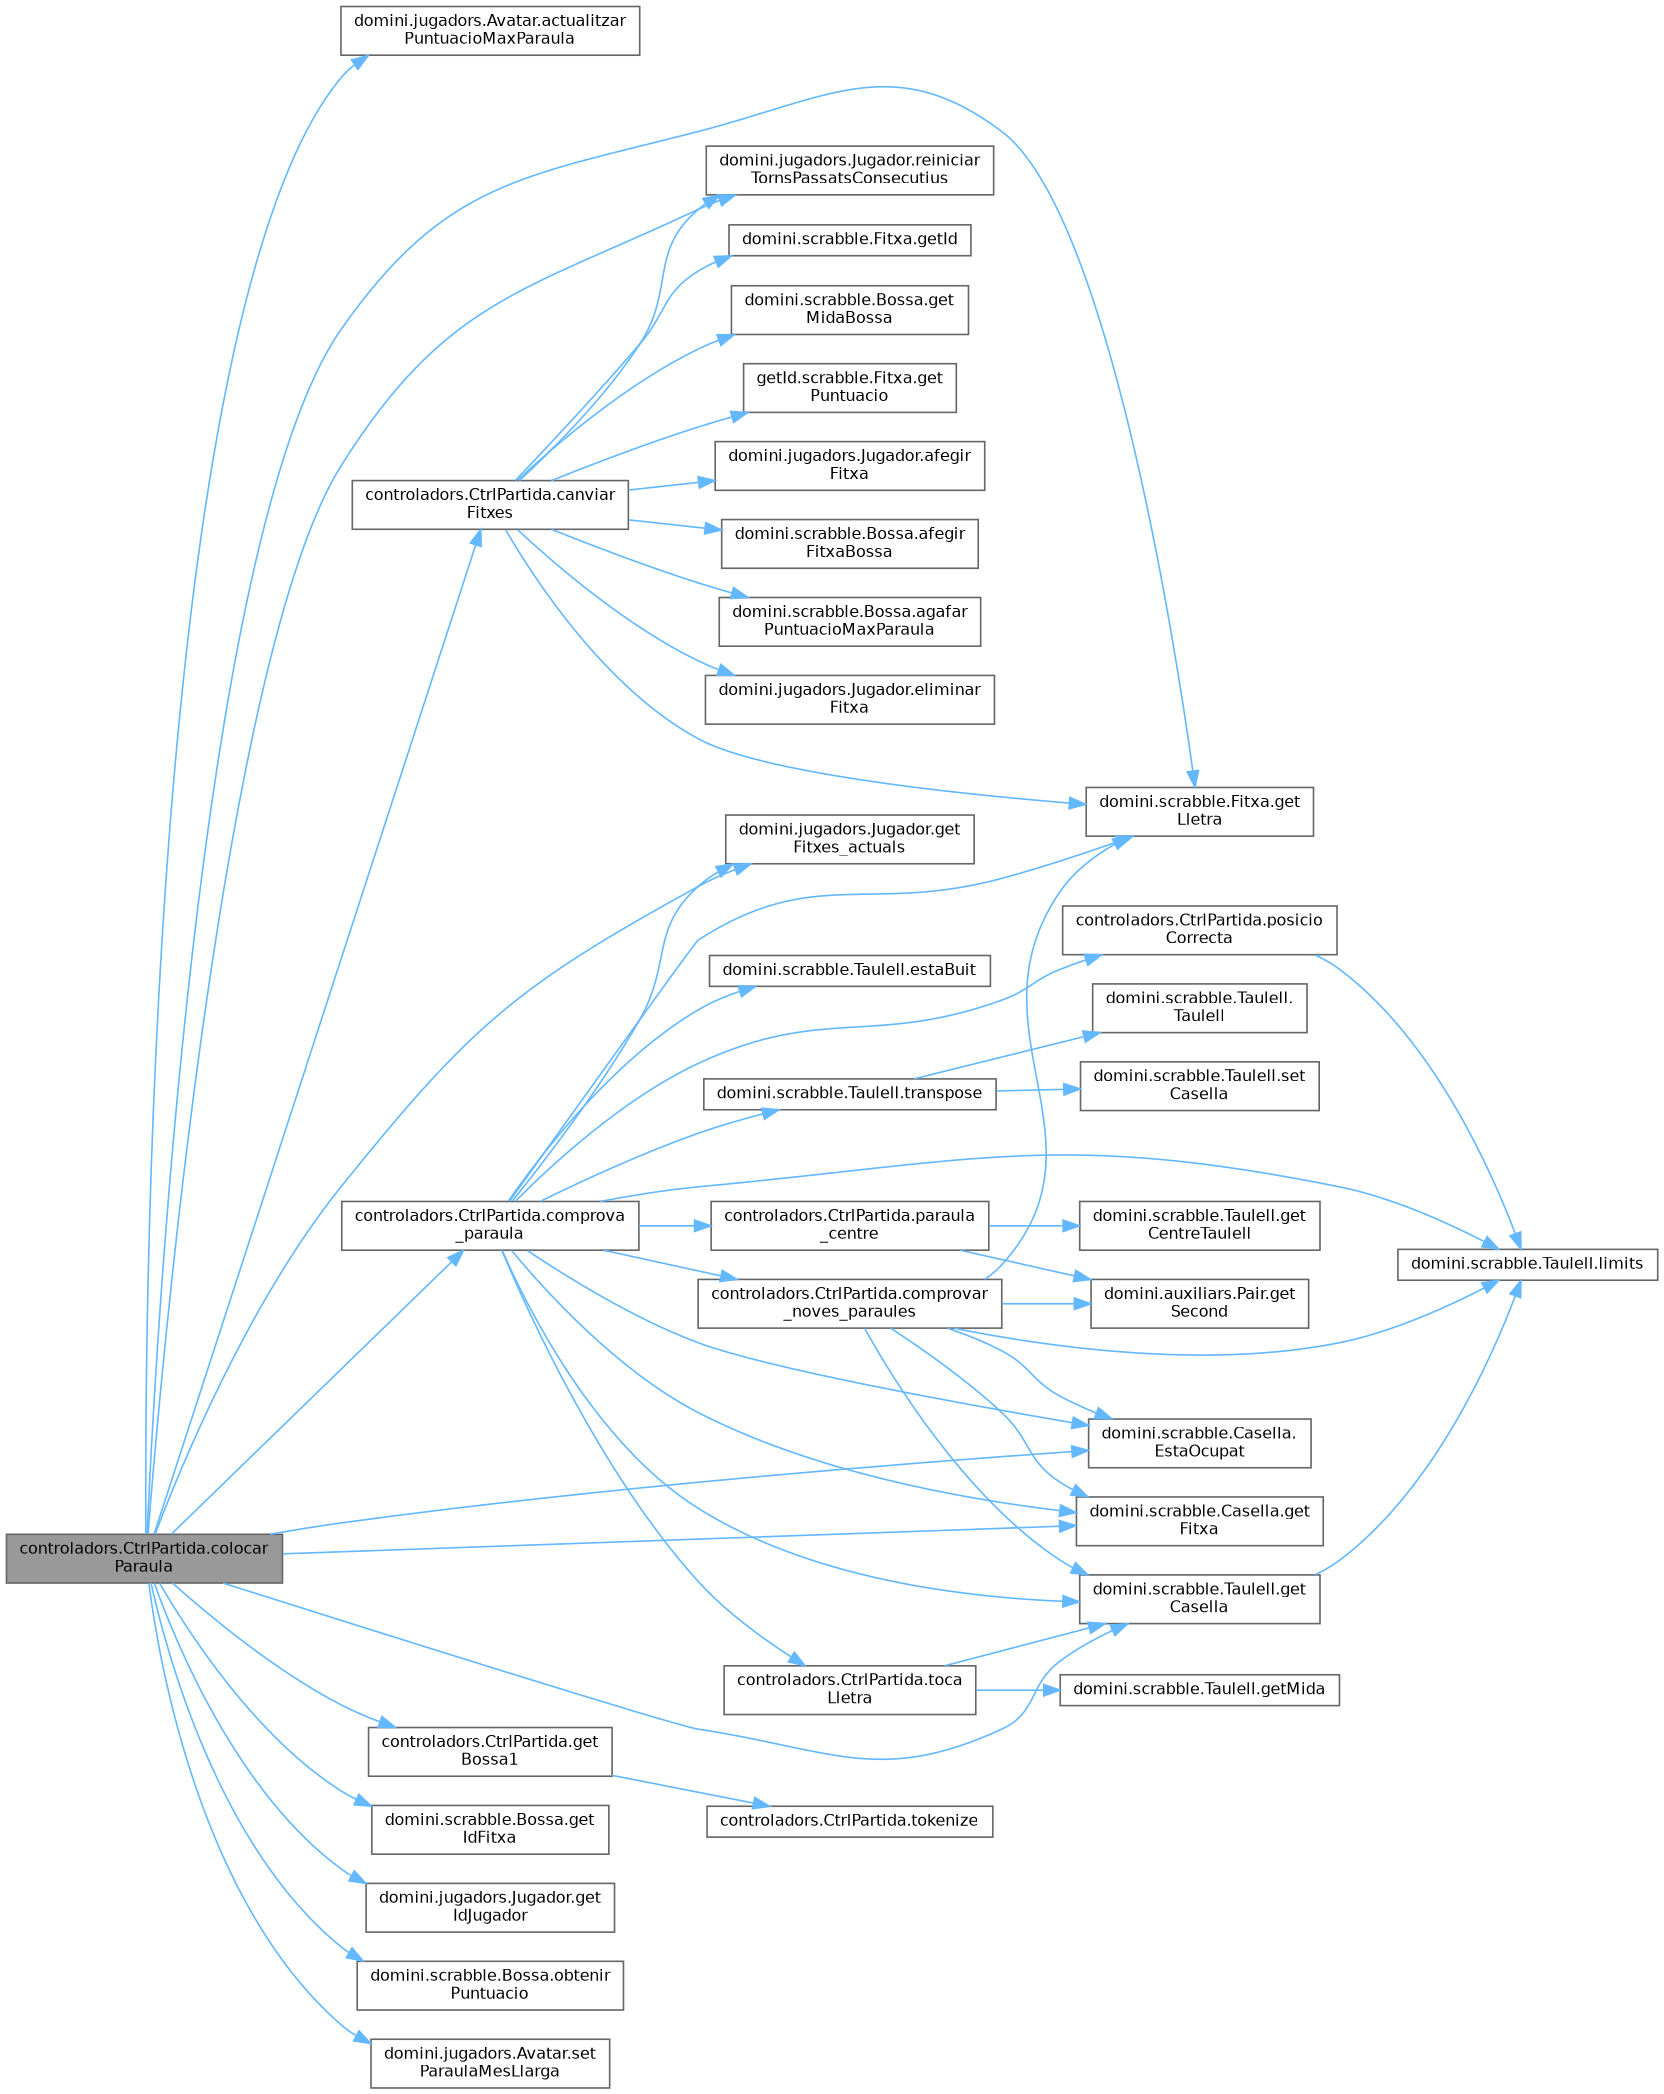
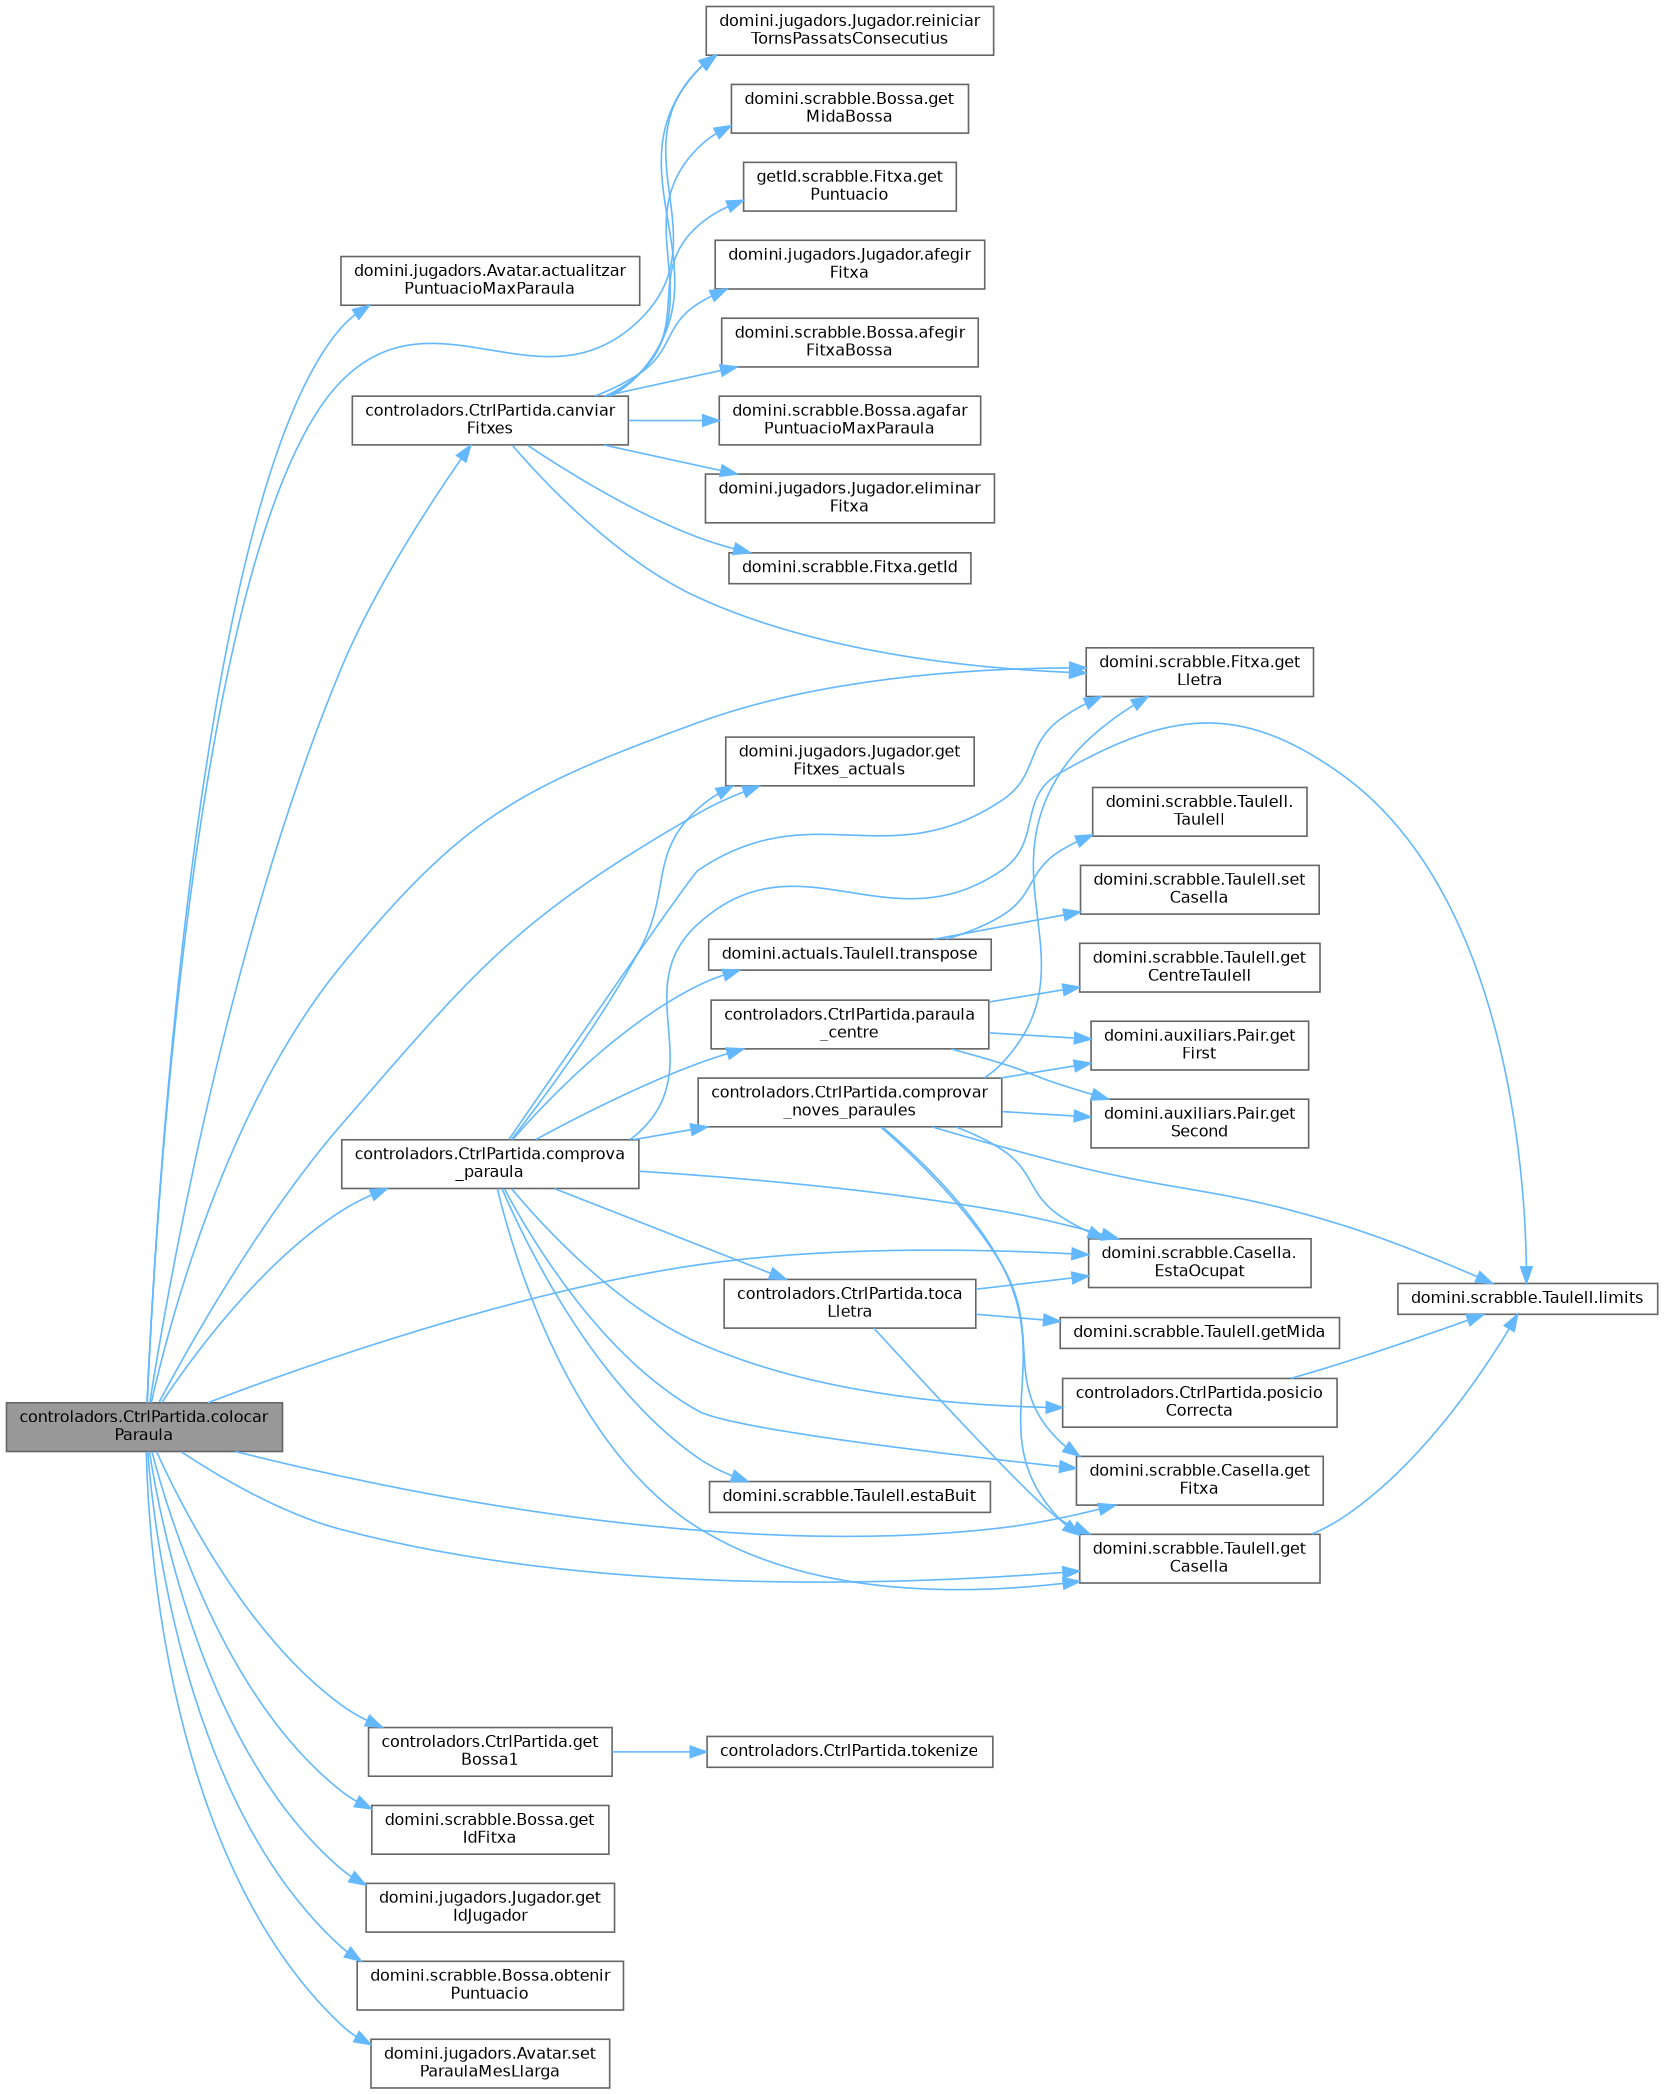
  digraph {
    rankdir=LR
    node [color=grey40 fillcolor=white fontname=Helvetica fontsize=10 shape=box style=filled]
    edge [color=steelblue1 fontname=Helvetica fontsize=10 labelfontname=Helvetica labelfontsize=10 style=solid]
    n1 [color=gray40 fillcolor=grey60 fontcolor=black height=0.2 label="controladors.CtrlPartida.colocar\lParaula" width=0.4]
    n2 [height=0.2 label="domini.jugadors.Avatar.actualitzar\lPuntuacioMaxParaula" width=0.4]
    n3 [height=0.2 label="controladors.CtrlPartida.canviar\lFitxes" width=0.4]
    n4 [height=0.2 label="domini.scrabble.Fitxa.get\lLletra" width=0.4]
    n5 [height=0.2 label="domini.jugadors.Jugador.reiniciar\lTornsPassatsConsecutius" width=0.4]
    n6 [height=0.2 label="controladors.CtrlPartida.comprova\l_paraula" width=0.4]
    n7 [height=0.2 label="domini.scrabble.Casella.\lEstaOcupat" width=0.4]
    n8 [height=0.2 label="domini.scrabble.Taulell.get\lCasella" width=0.4]
    n9 [height=0.2 label="domini.scrabble.Casella.get\lFitxa" width=0.4]
    n10 [height=0.2 label="domini.jugadors.Jugador.get\lFitxes_actuals" width=0.4]
    n11 [height=0.2 label="controladors.CtrlPartida.get\lBossa1" width=0.4]
    n12 [height=0.2 label="domini.scrabble.Bossa.get\lIdFitxa" width=0.4]
    n13 [height=0.2 label="domini.jugadors.Jugador.get\lIdJugador" width=0.4]
    n14 [height=0.2 label="domini.scrabble.Bossa.obtenir\lPuntuacio" width=0.4]
    n15 [height=0.2 label="domini.jugadors.Avatar.set\lParaulaMesLlarga" width=0.4]
    n16 [height=0.2 label="domini.jugadors.Jugador.afegir\lFitxa" width=0.4]
    n17 [height=0.2 label="domini.scrabble.Bossa.afegir\lFitxaBossa" width=0.4]
    n18 [height=0.2 label="domini.scrabble.Bossa.agafar\lPuntuacioMaxParaula" width=0.4]
    n19 [height=0.2 label="domini.jugadors.Jugador.eliminar\lFitxa" width=0.4]
    n20 [height=0.2 label="domini.scrabble.Fitxa.getId" width=0.4]
    n21 [height=0.2 label="domini.scrabble.Bossa.get\lMidaBossa" width=0.4]
    n22 [height=0.2 label="getId.scrabble.Fitxa.get\lPuntuacio" width=0.4]
    n23 [height=0.2 label="controladors.CtrlPartida.comprovar\l_noves_paraules" width=0.4]
    n24 [height=0.2 label="domini.scrabble.Taulell.limits" width=0.4]
    n25 [height=0.2 label="domini.scrabble.Taulell.estaBuit" width=0.4]
    n26 [height=0.2 label="controladors.CtrlPartida.paraula\l_centre" width=0.4]
    n27 [height=0.2 label="controladors.CtrlPartida.posicio\lCorrecta" width=0.4]
    n28 [height=0.2 label="controladors.CtrlPartida.toca\lLletra" width=0.4]
-   n29 [height=0.2 label="domini.scrabble.Taulell.transpose" width=0.4]
+   n29 [height=0.2 label="domini.actuals.Taulell.transpose" width=0.4]
    n30 [height=0.2 label="controladors.CtrlPartida.tokenize" width=0.4]
+   n31 [height=0.2 label="domini.auxiliars.Pair.get\lFirst" width=0.4]
    n32 [height=0.2 label="domini.auxiliars.Pair.get\lSecond" width=0.4]
    n33 [height=0.2 label="domini.scrabble.Taulell.get\lCentreTaulell" width=0.4]
    n34 [height=0.2 label="domini.scrabble.Taulell.getMida" width=0.4]
    n35 [height=0.2 label="domini.scrabble.Taulell.set\lCasella" width=0.4]
    n36 [height=0.2 label="domini.scrabble.Taulell.\lTaulell" width=0.4]
    n1 -> n2
    n1 -> n3
    n1 -> n4
    n1 -> n5
    n1 -> n6
    n1 -> n7
    n1 -> n8
    n1 -> n9
    n1 -> n10
    n1 -> n11
    n1 -> n12
    n1 -> n13
    n1 -> n14
    n1 -> n15
    n3 -> n4
    n3 -> n5
    n3 -> n16
    n3 -> n17
    n3 -> n18
    n3 -> n19
    n3 -> n20
    n3 -> n21
    n3 -> n22
    n6 -> n4
    n6 -> n7
    n6 -> n8
    n6 -> n9
    n6 -> n10
    n6 -> n23
    n6 -> n24
    n6 -> n25
    n6 -> n26
    n6 -> n27
    n6 -> n28
    n6 -> n29
    n8 -> n24
    n11 -> n30
    n23 -> n4
    n23 -> n7
    n23 -> n8
    n23 -> n9
    n23 -> n24
+   n23 -> n31
    n23 -> n32
+   n26 -> n31
    n26 -> n32
    n26 -> n33
    n27 -> n24
+   n28 -> n7
    n28 -> n8
    n28 -> n34
    n29 -> n35
    n29 -> n36
  }
